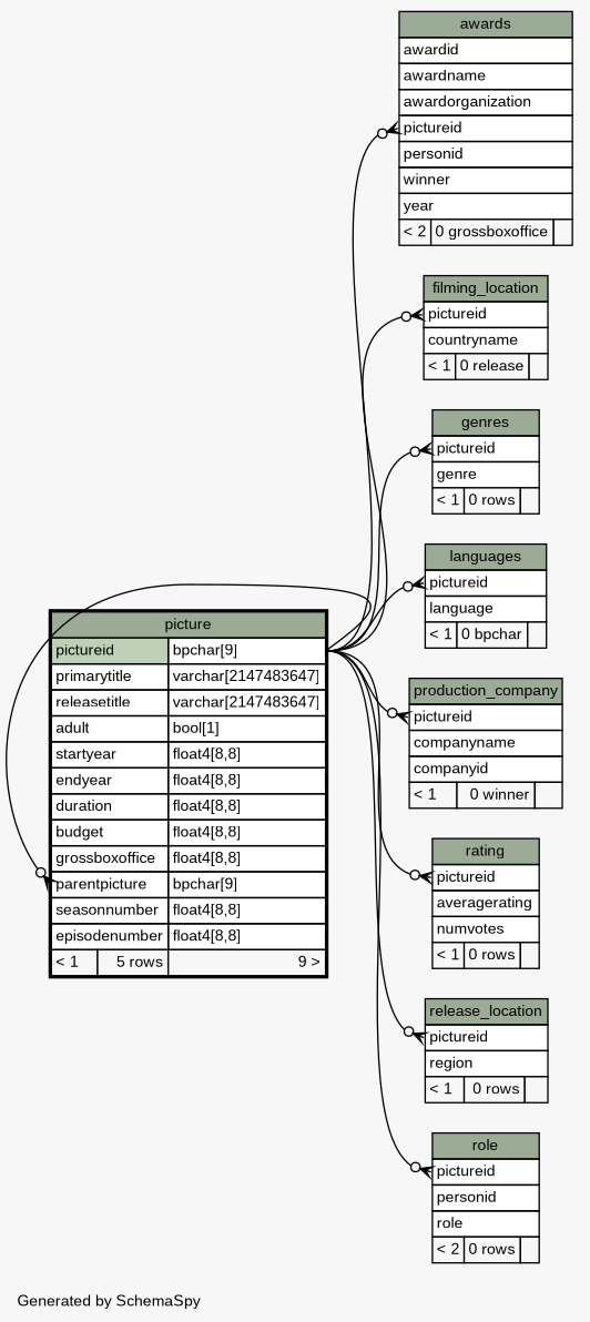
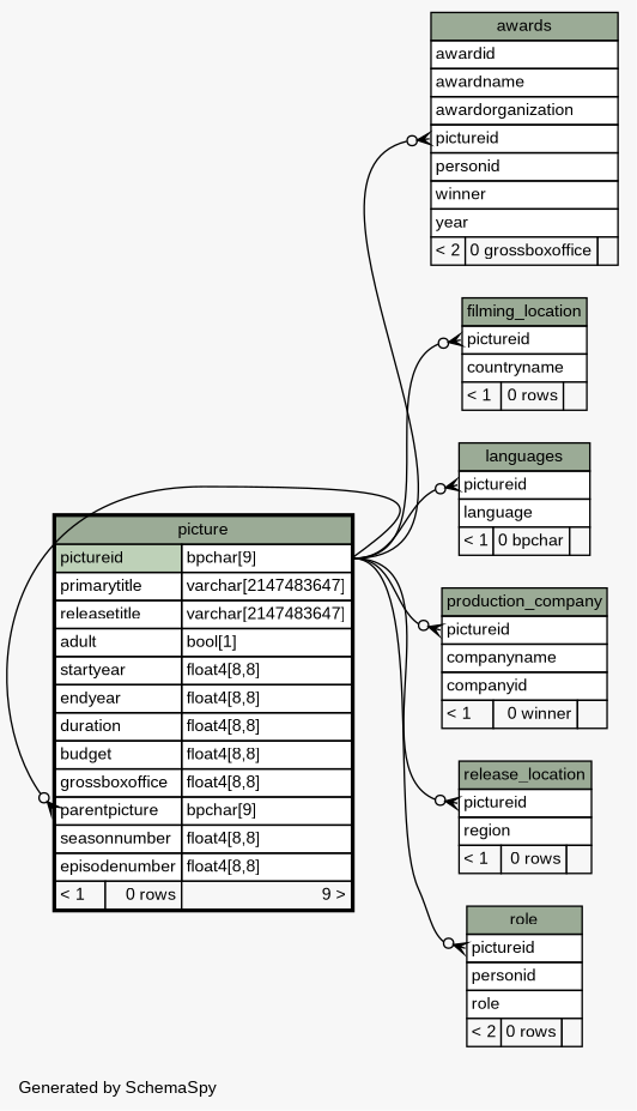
  digraph {
    bgcolor="#f7f7f7"
    fontname="Liberation Sans"
    fontsize=11
    label="\nGenerated by SchemaSpy"
    labeljust=l
    nodesep=0.18
    rankdir=RL
    ranksep=0.46
    node [fontname="Liberation Sans" fontsize=11 shape=plaintext]
    edge [arrowhead=none arrowsize=0.8 arrowtail=crowodot dir=back fontname="Liberation Sans" headport="pictureid.type:e" tailport="pictureid:w"]
    n1 [label=<     <TABLE BORDER="0" CELLBORDER="1" CELLSPACING="0" BGCOLOR="#ffffff">       <TR><TD COLSPAN="3" BGCOLOR="#9bab96" ALIGN="CENTER">awards</TD></TR>       <TR><TD PORT="awardid" COLSPAN="3" ALIGN="LEFT">awardid</TD></TR>       <TR><TD PORT="awardname" COLSPAN="3" ALIGN="LEFT">awardname</TD></TR>       <TR><TD PORT="awardorganization" COLSPAN="3" ALIGN="LEFT">awardorganization</TD></TR>       <TR><TD PORT="pictureid" COLSPAN="3" ALIGN="LEFT">pictureid</TD></TR>       <TR><TD PORT="personid" COLSPAN="3" ALIGN="LEFT">personid</TD></TR>       <TR><TD PORT="winner" COLSPAN="3" ALIGN="LEFT">winner</TD></TR>       <TR><TD PORT="year" COLSPAN="3" ALIGN="LEFT">year</TD></TR>       <TR><TD ALIGN="LEFT" BGCOLOR="#f7f7f7">&lt; 2</TD><TD ALIGN="RIGHT" BGCOLOR="#f7f7f7">0 grossboxoffice</TD><TD ALIGN="RIGHT" BGCOLOR="#f7f7f7">  </TD></TR>     </TABLE>>]
-   n2 [label=<     <TABLE BORDER="2" CELLBORDER="1" CELLSPACING="0" BGCOLOR="#ffffff">       <TR><TD COLSPAN="3" BGCOLOR="#9bab96" ALIGN="CENTER">picture</TD></TR>       <TR><TD PORT="pictureid" COLSPAN="2" BGCOLOR="#bed1b8" ALIGN="LEFT">pictureid</TD><TD PORT="pictureid.type" ALIGN="LEFT">bpchar[9]</TD></TR>       <TR><TD PORT="primarytitle" COLSPAN="2" ALIGN="LEFT">primarytitle</TD><TD PORT="primarytitle.type" ALIGN="LEFT">varchar[2147483647]</TD></TR>       <TR><TD PORT="releasetitle" COLSPAN="2" ALIGN="LEFT">releasetitle</TD><TD PORT="releasetitle.type" ALIGN="LEFT">varchar[2147483647]</TD></TR>       <TR><TD PORT="adult" COLSPAN="2" ALIGN="LEFT">adult</TD><TD PORT="adult.type" ALIGN="LEFT">bool[1]</TD></TR>       <TR><TD PORT="startyear" COLSPAN="2" ALIGN="LEFT">startyear</TD><TD PORT="startyear.type" ALIGN="LEFT">float4[8,8]</TD></TR>       <TR><TD PORT="endyear" COLSPAN="2" ALIGN="LEFT">endyear</TD><TD PORT="endyear.type" ALIGN="LEFT">float4[8,8]</TD></TR>       <TR><TD PORT="duration" COLSPAN="2" ALIGN="LEFT">duration</TD><TD PORT="duration.type" ALIGN="LEFT">float4[8,8]</TD></TR>       <TR><TD PORT="budget" COLSPAN="2" ALIGN="LEFT">budget</TD><TD PORT="budget.type" ALIGN="LEFT">float4[8,8]</TD></TR>       <TR><TD PORT="grossboxoffice" COLSPAN="2" ALIGN="LEFT">grossboxoffice</TD><TD PORT="grossboxoffice.type" ALIGN="LEFT">float4[8,8]</TD></TR>       <TR><TD PORT="parentpicture" COLSPAN="2" ALIGN="LEFT">parentpicture</TD><TD PORT="parentpicture.type" ALIGN="LEFT">bpchar[9]</TD></TR>       <TR><TD PORT="seasonnumber" COLSPAN="2" ALIGN="LEFT">seasonnumber</TD><TD PORT="seasonnumber.type" ALIGN="LEFT">float4[8,8]</TD></TR>       <TR><TD PORT="episodenumber" COLSPAN="2" ALIGN="LEFT">episodenumber</TD><TD PORT="episodenumber.type" ALIGN="LEFT">float4[8,8]</TD></TR>       <TR><TD ALIGN="LEFT" BGCOLOR="#f7f7f7">&lt; 1</TD><TD ALIGN="RIGHT" BGCOLOR="#f7f7f7">5 rows</TD><TD ALIGN="RIGHT" BGCOLOR="#f7f7f7">9 &gt;</TD></TR>     </TABLE>>]
-   n3 [label=<     <TABLE BORDER="0" CELLBORDER="1" CELLSPACING="0" BGCOLOR="#ffffff">       <TR><TD COLSPAN="3" BGCOLOR="#9bab96" ALIGN="CENTER">filming_location</TD></TR>       <TR><TD PORT="pictureid" COLSPAN="3" ALIGN="LEFT">pictureid</TD></TR>       <TR><TD PORT="countryname" COLSPAN="3" ALIGN="LEFT">countryname</TD></TR>       <TR><TD ALIGN="LEFT" BGCOLOR="#f7f7f7">&lt; 1</TD><TD ALIGN="RIGHT" BGCOLOR="#f7f7f7">0 release</TD><TD ALIGN="RIGHT" BGCOLOR="#f7f7f7">  </TD></TR>     </TABLE>>]
-   n4 [label=<     <TABLE BORDER="0" CELLBORDER="1" CELLSPACING="0" BGCOLOR="#ffffff">       <TR><TD COLSPAN="3" BGCOLOR="#9bab96" ALIGN="CENTER">genres</TD></TR>       <TR><TD PORT="pictureid" COLSPAN="3" ALIGN="LEFT">pictureid</TD></TR>       <TR><TD PORT="genre" COLSPAN="3" ALIGN="LEFT">genre</TD></TR>       <TR><TD ALIGN="LEFT" BGCOLOR="#f7f7f7">&lt; 1</TD><TD ALIGN="RIGHT" BGCOLOR="#f7f7f7">0 rows</TD><TD ALIGN="RIGHT" BGCOLOR="#f7f7f7">  </TD></TR>     </TABLE>>]
+   n2 [label=<     <TABLE BORDER="2" CELLBORDER="1" CELLSPACING="0" BGCOLOR="#ffffff">       <TR><TD COLSPAN="3" BGCOLOR="#9bab96" ALIGN="CENTER">picture</TD></TR>       <TR><TD PORT="pictureid" COLSPAN="2" BGCOLOR="#bed1b8" ALIGN="LEFT">pictureid</TD><TD PORT="pictureid.type" ALIGN="LEFT">bpchar[9]</TD></TR>       <TR><TD PORT="primarytitle" COLSPAN="2" ALIGN="LEFT">primarytitle</TD><TD PORT="primarytitle.type" ALIGN="LEFT">varchar[2147483647]</TD></TR>       <TR><TD PORT="releasetitle" COLSPAN="2" ALIGN="LEFT">releasetitle</TD><TD PORT="releasetitle.type" ALIGN="LEFT">varchar[2147483647]</TD></TR>       <TR><TD PORT="adult" COLSPAN="2" ALIGN="LEFT">adult</TD><TD PORT="adult.type" ALIGN="LEFT">bool[1]</TD></TR>       <TR><TD PORT="startyear" COLSPAN="2" ALIGN="LEFT">startyear</TD><TD PORT="startyear.type" ALIGN="LEFT">float4[8,8]</TD></TR>       <TR><TD PORT="endyear" COLSPAN="2" ALIGN="LEFT">endyear</TD><TD PORT="endyear.type" ALIGN="LEFT">float4[8,8]</TD></TR>       <TR><TD PORT="duration" COLSPAN="2" ALIGN="LEFT">duration</TD><TD PORT="duration.type" ALIGN="LEFT">float4[8,8]</TD></TR>       <TR><TD PORT="budget" COLSPAN="2" ALIGN="LEFT">budget</TD><TD PORT="budget.type" ALIGN="LEFT">float4[8,8]</TD></TR>       <TR><TD PORT="grossboxoffice" COLSPAN="2" ALIGN="LEFT">grossboxoffice</TD><TD PORT="grossboxoffice.type" ALIGN="LEFT">float4[8,8]</TD></TR>       <TR><TD PORT="parentpicture" COLSPAN="2" ALIGN="LEFT">parentpicture</TD><TD PORT="parentpicture.type" ALIGN="LEFT">bpchar[9]</TD></TR>       <TR><TD PORT="seasonnumber" COLSPAN="2" ALIGN="LEFT">seasonnumber</TD><TD PORT="seasonnumber.type" ALIGN="LEFT">float4[8,8]</TD></TR>       <TR><TD PORT="episodenumber" COLSPAN="2" ALIGN="LEFT">episodenumber</TD><TD PORT="episodenumber.type" ALIGN="LEFT">float4[8,8]</TD></TR>       <TR><TD ALIGN="LEFT" BGCOLOR="#f7f7f7">&lt; 1</TD><TD ALIGN="RIGHT" BGCOLOR="#f7f7f7">0 rows</TD><TD ALIGN="RIGHT" BGCOLOR="#f7f7f7">9 &gt;</TD></TR>     </TABLE>>]
+   n3 [label=<     <TABLE BORDER="0" CELLBORDER="1" CELLSPACING="0" BGCOLOR="#ffffff">       <TR><TD COLSPAN="3" BGCOLOR="#9bab96" ALIGN="CENTER">filming_location</TD></TR>       <TR><TD PORT="pictureid" COLSPAN="3" ALIGN="LEFT">pictureid</TD></TR>       <TR><TD PORT="countryname" COLSPAN="3" ALIGN="LEFT">countryname</TD></TR>       <TR><TD ALIGN="LEFT" BGCOLOR="#f7f7f7">&lt; 1</TD><TD ALIGN="RIGHT" BGCOLOR="#f7f7f7">0 rows</TD><TD ALIGN="RIGHT" BGCOLOR="#f7f7f7">  </TD></TR>     </TABLE>>]
    n5 [label=<     <TABLE BORDER="0" CELLBORDER="1" CELLSPACING="0" BGCOLOR="#ffffff">       <TR><TD COLSPAN="3" BGCOLOR="#9bab96" ALIGN="CENTER">languages</TD></TR>       <TR><TD PORT="pictureid" COLSPAN="3" ALIGN="LEFT">pictureid</TD></TR>       <TR><TD PORT="language" COLSPAN="3" ALIGN="LEFT">language</TD></TR>       <TR><TD ALIGN="LEFT" BGCOLOR="#f7f7f7">&lt; 1</TD><TD ALIGN="RIGHT" BGCOLOR="#f7f7f7">0 bpchar</TD><TD ALIGN="RIGHT" BGCOLOR="#f7f7f7">  </TD></TR>     </TABLE>>]
    n6 [label=<     <TABLE BORDER="0" CELLBORDER="1" CELLSPACING="0" BGCOLOR="#ffffff">       <TR><TD COLSPAN="3" BGCOLOR="#9bab96" ALIGN="CENTER">production_company</TD></TR>       <TR><TD PORT="pictureid" COLSPAN="3" ALIGN="LEFT">pictureid</TD></TR>       <TR><TD PORT="companyname" COLSPAN="3" ALIGN="LEFT">companyname</TD></TR>       <TR><TD PORT="companyid" COLSPAN="3" ALIGN="LEFT">companyid</TD></TR>       <TR><TD ALIGN="LEFT" BGCOLOR="#f7f7f7">&lt; 1</TD><TD ALIGN="RIGHT" BGCOLOR="#f7f7f7">0 winner</TD><TD ALIGN="RIGHT" BGCOLOR="#f7f7f7">  </TD></TR>     </TABLE>>]
-   n7 [label=<     <TABLE BORDER="0" CELLBORDER="1" CELLSPACING="0" BGCOLOR="#ffffff">       <TR><TD COLSPAN="3" BGCOLOR="#9bab96" ALIGN="CENTER">rating</TD></TR>       <TR><TD PORT="pictureid" COLSPAN="3" ALIGN="LEFT">pictureid</TD></TR>       <TR><TD PORT="averagerating" COLSPAN="3" ALIGN="LEFT">averagerating</TD></TR>       <TR><TD PORT="numvotes" COLSPAN="3" ALIGN="LEFT">numvotes</TD></TR>       <TR><TD ALIGN="LEFT" BGCOLOR="#f7f7f7">&lt; 1</TD><TD ALIGN="RIGHT" BGCOLOR="#f7f7f7">0 rows</TD><TD ALIGN="RIGHT" BGCOLOR="#f7f7f7">  </TD></TR>     </TABLE>>]
    n8 [label=<     <TABLE BORDER="0" CELLBORDER="1" CELLSPACING="0" BGCOLOR="#ffffff">       <TR><TD COLSPAN="3" BGCOLOR="#9bab96" ALIGN="CENTER">release_location</TD></TR>       <TR><TD PORT="pictureid" COLSPAN="3" ALIGN="LEFT">pictureid</TD></TR>       <TR><TD PORT="region" COLSPAN="3" ALIGN="LEFT">region</TD></TR>       <TR><TD ALIGN="LEFT" BGCOLOR="#f7f7f7">&lt; 1</TD><TD ALIGN="RIGHT" BGCOLOR="#f7f7f7">0 rows</TD><TD ALIGN="RIGHT" BGCOLOR="#f7f7f7">  </TD></TR>     </TABLE>>]
    n9 [label=<     <TABLE BORDER="0" CELLBORDER="1" CELLSPACING="0" BGCOLOR="#ffffff">       <TR><TD COLSPAN="3" BGCOLOR="#9bab96" ALIGN="CENTER">role</TD></TR>       <TR><TD PORT="pictureid" COLSPAN="3" ALIGN="LEFT">pictureid</TD></TR>       <TR><TD PORT="personid" COLSPAN="3" ALIGN="LEFT">personid</TD></TR>       <TR><TD PORT="role" COLSPAN="3" ALIGN="LEFT">role</TD></TR>       <TR><TD ALIGN="LEFT" BGCOLOR="#f7f7f7">&lt; 2</TD><TD ALIGN="RIGHT" BGCOLOR="#f7f7f7">0 rows</TD><TD ALIGN="RIGHT" BGCOLOR="#f7f7f7">  </TD></TR>     </TABLE>>]
    n1 -> n2
    n2 -> n2 [tailport="parentpicture:w"]
    n3 -> n2
-   n4 -> n2
    n5 -> n2
    n6 -> n2
-   n7 -> n2
    n8 -> n2
    n9 -> n2
  }
